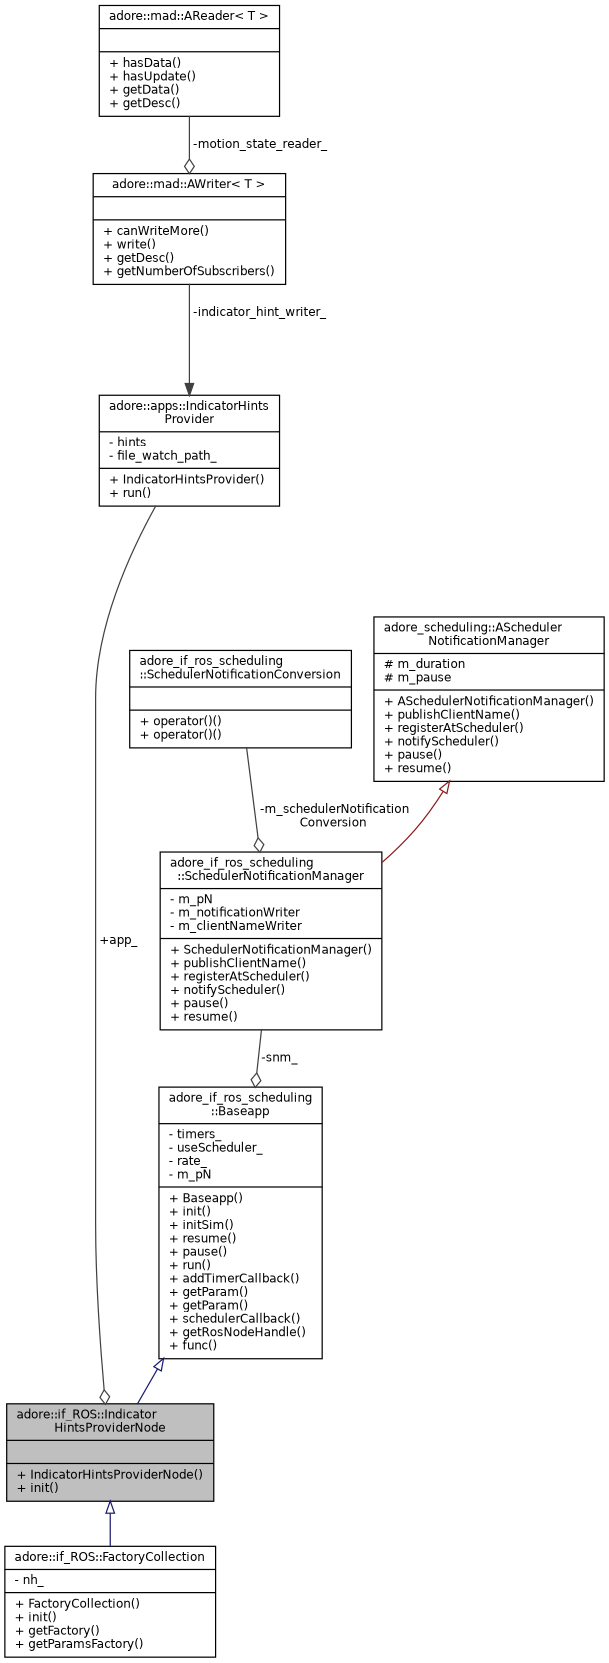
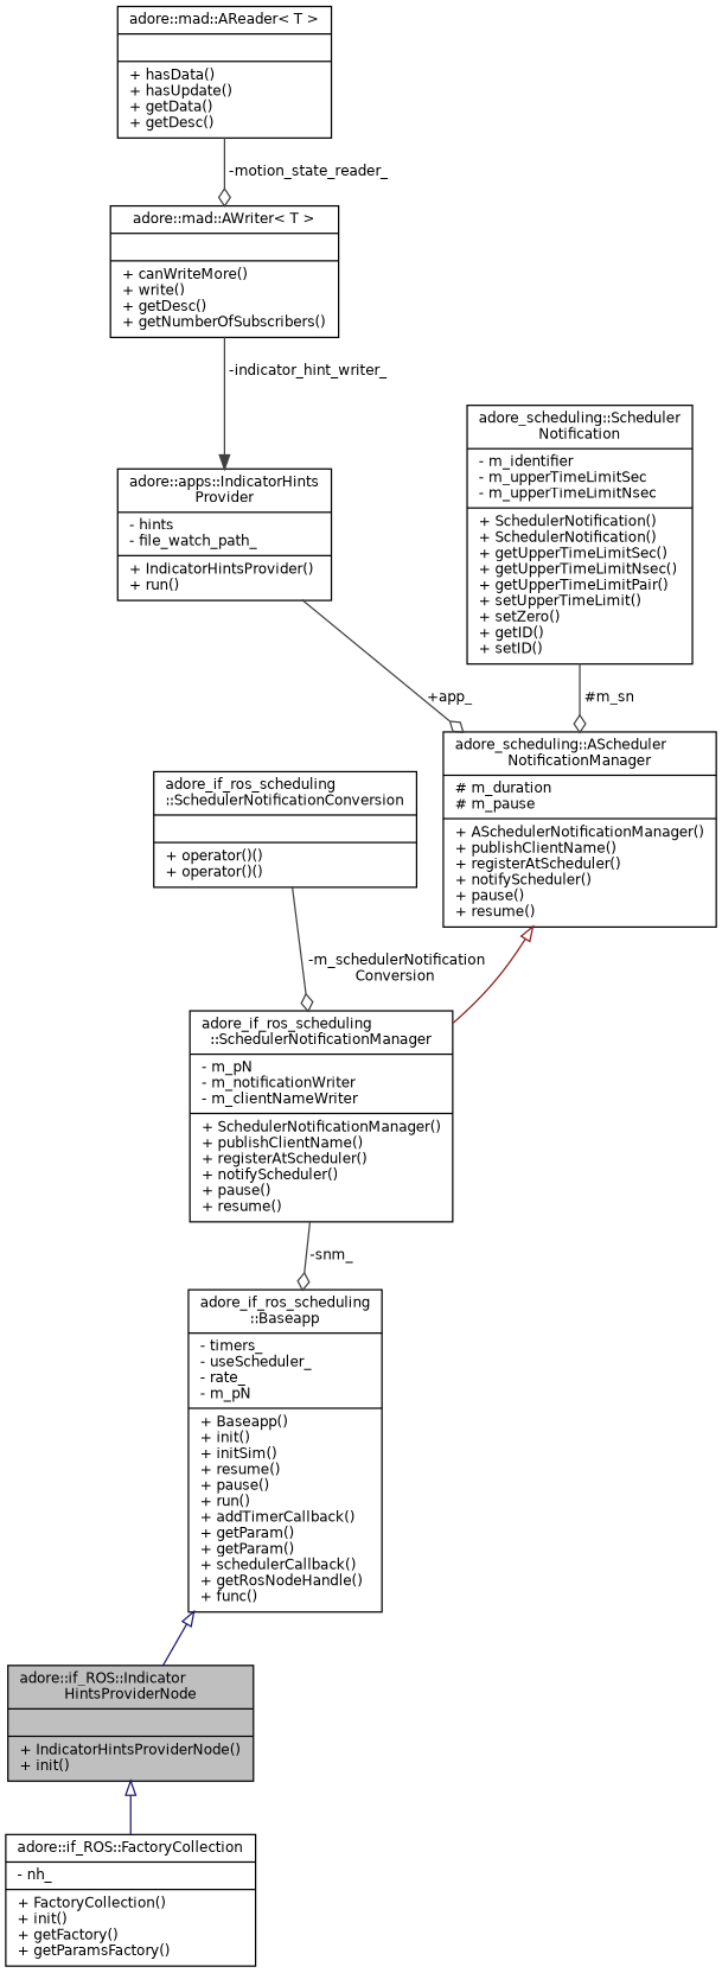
  digraph {
    node [color=black fillcolor=white fontname=Helvetica fontsize=10 shape=record style=filled]
    edge [color=grey25 fontname=Helvetica fontsize=10 labelfontname=Helvetica labelfontsize=10 style=solid arrowhead=odiamond]
    n1 [fillcolor=grey75 fontcolor=black height=0.2 label="{adore::if_ROS::Indicator\lHintsProviderNode\n||+ IndicatorHintsProviderNode()\l+ init()\l}" width=0.4]
    n2 [height=0.2 label="{adore::if_ROS::FactoryCollection\n|- nh_\l|+ FactoryCollection()\l+ init()\l+ getFactory()\l+ getParamsFactory()\l}" width=0.4]
    n3 [height=0.2 label="{adore_if_ros_scheduling\l::Baseapp\n|- timers_\l- useScheduler_\l- rate_\l- m_pN\l|+ Baseapp()\l+ init()\l+ initSim()\l+ resume()\l+ pause()\l+ run()\l+ addTimerCallback()\l+ getParam()\l+ getParam()\l+ schedulerCallback()\l+ getRosNodeHandle()\l+ func()\l}" width=0.4]
    n4 [height=0.2 label="{adore_if_ros_scheduling\l::SchedulerNotificationManager\n|- m_pN\l- m_notificationWriter\l- m_clientNameWriter\l|+ SchedulerNotificationManager()\l+ publishClientName()\l+ registerAtScheduler()\l+ notifyScheduler()\l+ pause()\l+ resume()\l}" width=0.4]
    n5 [height=0.2 label="{adore_scheduling::AScheduler\lNotificationManager\n|# m_duration\l# m_pause\l|+ ASchedulerNotificationManager()\l+ publishClientName()\l+ registerAtScheduler()\l+ notifyScheduler()\l+ pause()\l+ resume()\l}" width=0.4]
+   n6 [height=0.2 label="{adore_scheduling::Scheduler\lNotification\n|- m_identifier\l- m_upperTimeLimitSec\l- m_upperTimeLimitNsec\l|+ SchedulerNotification()\l+ SchedulerNotification()\l+ getUpperTimeLimitSec()\l+ getUpperTimeLimitNsec()\l+ getUpperTimeLimitPair()\l+ setUpperTimeLimit()\l+ setZero()\l+ getID()\l+ setID()\l}" width=0.4]
    n7 [height=0.2 label="{adore_if_ros_scheduling\l::SchedulerNotificationConversion\n||+ operator()()\l+ operator()()\l}" width=0.4]
    n8 [height=0.2 label="{adore::apps::IndicatorHints\lProvider\n|- hints\l- file_watch_path_\l|+ IndicatorHintsProvider()\l+ run()\l}" width=0.4]
    n9 [height=0.2 label="{adore::mad::AReader\< T \>\n||+ hasData()\l+ hasUpdate()\l+ getData()\l+ getDesc()\l}" width=0.4]
    n10 [height=0.2 label="{adore::mad::AWriter\< T \>\n||+ canWriteMore()\l+ write()\l+ getDesc()\l+ getNumberOfSubscribers()\l}" width=0.4]
    n1 -> n2 [arrowtail=onormal color=midnightblue dir=back arrowhead=""]
    n3 -> n1 [arrowtail=onormal color=midnightblue dir=back arrowhead=""]
    n4 -> n3 [label=" -snm_"]
    n5 -> n4 [arrowtail=onormal color=firebrick4 dir=back arrowhead=""]
+   n6 -> n5 [label=" #m_sn"]
    n7 -> n4 [label=" -m_schedulerNotification\lConversion"]
-   n8 -> n1 [label=" +app_"]
+   n8 -> n5 [label=" +app_"]
    n9 -> n10 [label=" -motion_state_reader_"]
    n10 -> n8 [arrowhead=normal label=" -indicator_hint_writer_"]
  }
